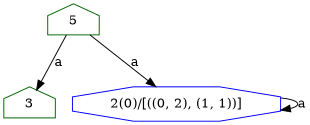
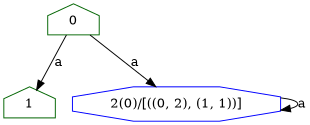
  digraph {
    fontname="DejaVu Serif"
    node [color=darkgreen fontname="DejaVu Serif" shape=house]
    edge [fontname="DejaVu Serif"]
-   n1 [label=5]
-   n2 [label=3]
+   n1 [label=0]
+   n2 [label=1]
    n3 [color=blue label="2(0)/[((0, 2), (1, 1))]" shape=octagon]
    n1 -> n2 [label=a]
    n1 -> n3 [label=a]
    n3 -> n3 [label=a]
  }
